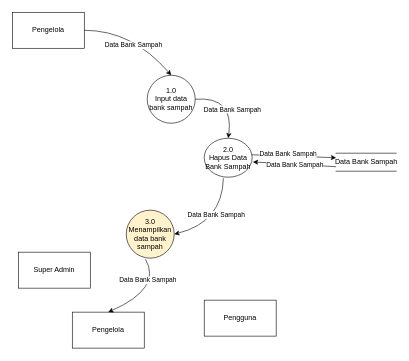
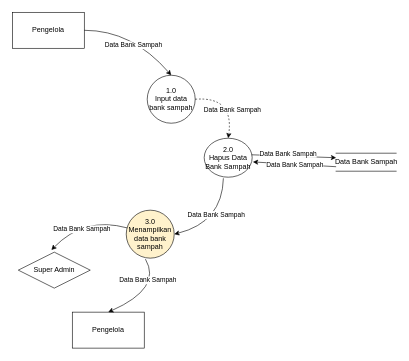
  <mxCell id="0" />
  <mxCell id="1" parent="0" />
  <mxCell id="2" value="Pengelola" style="rounded=0;whiteSpace=wrap;html=1;" vertex="1" parent="1"><mxGeometry x="20" y="20" width="120" height="60" as="geometry" /></mxCell>
  <mxCell id="3" value="1.0&lt;br&gt;Input data bank sampah" style="ellipse;whiteSpace=wrap;html=1;aspect=fixed;" vertex="1" parent="1"><mxGeometry x="245" y="125" width="80" height="80" as="geometry" /></mxCell>
  <mxCell id="4" value="" style="curved=1;endArrow=classic;html=1;rounded=0;exitX=1;exitY=0.5;exitDx=0;exitDy=0;entryX=0.5;entryY=0;entryDx=0;entryDy=0;" edge="1" parent="1" source="2" target="3"><mxGeometry width="50" height="50" relative="1" as="geometry"><mxPoint x="310" y="210" as="sourcePoint" /><mxPoint x="360" y="160" as="targetPoint" /><Array as="points"><mxPoint x="220" y="50" /></Array></mxGeometry></mxCell>
  <mxCell id="5" value="Data Bank Sampah" style="edgeLabel;html=1;align=center;verticalAlign=middle;resizable=0;points=[];" vertex="1" connectable="0" parent="4"><mxGeometry x="0.109" y="-15" relative="1" as="geometry"><mxPoint as="offset" /></mxGeometry></mxCell>
- <mxCell id="6" value="" style="curved=1;endArrow=classic;html=1;rounded=0;exitX=1;exitY=0.5;exitDx=0;exitDy=0;entryX=0.5;entryY=0;entryDx=0;entryDy=0;" edge="1" parent="1" source="3" target="8"><mxGeometry width="50" height="50" relative="1" as="geometry"><mxPoint x="310" y="230" as="sourcePoint" /><mxPoint x="430" y="90" as="targetPoint" /><Array as="points"><mxPoint x="390" y="160" /></Array></mxGeometry></mxCell>
+ <mxCell id="6" value="" style="curved=1;endArrow=classic;html=1;rounded=0;exitX=1;exitY=0.5;exitDx=0;exitDy=0;entryX=0.5;entryY=0;entryDx=0;entryDy=0;dashed=1;" edge="1" parent="1" source="3" target="8"><mxGeometry width="50" height="50" relative="1" as="geometry"><mxPoint x="310" y="230" as="sourcePoint" /><mxPoint x="430" y="90" as="targetPoint" /><Array as="points"><mxPoint x="390" y="160" /></Array></mxGeometry></mxCell>
  <mxCell id="7" value="Data Bank Sampah" style="edgeLabel;html=1;align=center;verticalAlign=middle;resizable=0;points=[];" vertex="1" connectable="0" parent="6"><mxGeometry x="-0.264" y="-13" relative="1" as="geometry"><mxPoint x="11" y="7" as="offset" /></mxGeometry></mxCell>
  <mxCell id="8" value="2.0&lt;br&gt;Hapus Data Bank Sampah" style="ellipse;whiteSpace=wrap;html=1;aspect=fixed;" vertex="1" parent="1"><mxGeometry x="340" y="230" width="80" height="65" as="geometry" /></mxCell>
  <mxCell id="9" value="Data Bank Sampah" style="html=1;dashed=0;whitespace=wrap;shape=partialRectangle;right=0;left=0;" vertex="1" parent="1"><mxGeometry x="560" y="255" width="100" height="30" as="geometry" /></mxCell>
  <mxCell id="10" value="" style="endArrow=classic;html=1;rounded=0;entryX=0;entryY=0.25;entryDx=0;entryDy=0;exitX=0.988;exitY=0.425;exitDx=0;exitDy=0;exitPerimeter=0;" edge="1" parent="1" source="8" target="9"><mxGeometry width="50" height="50" relative="1" as="geometry"><mxPoint x="270" y="290" as="sourcePoint" /><mxPoint x="320" y="240" as="targetPoint" /></mxGeometry></mxCell>
  <mxCell id="11" value="Data Bank Sampah" style="edgeLabel;html=1;align=center;verticalAlign=middle;resizable=0;points=[];" vertex="1" connectable="0" parent="10"><mxGeometry x="-0.367" y="-1" relative="1" as="geometry"><mxPoint x="16" y="-5" as="offset" /></mxGeometry></mxCell>
  <mxCell id="12" value="" style="endArrow=classic;html=1;rounded=0;exitX=0;exitY=0.75;exitDx=0;exitDy=0;entryX=1.015;entryY=0.608;entryDx=0;entryDy=0;entryPerimeter=0;" edge="1" parent="1" source="9" target="8"><mxGeometry width="50" height="50" relative="1" as="geometry"><mxPoint x="450" y="290" as="sourcePoint" /><mxPoint x="500" y="240" as="targetPoint" /></mxGeometry></mxCell>
  <mxCell id="13" value="Data Bank Sampah" style="edgeLabel;html=1;align=center;verticalAlign=middle;resizable=0;points=[];" vertex="1" connectable="0" parent="12"><mxGeometry x="0.28" y="1" relative="1" as="geometry"><mxPoint x="19" as="offset" /></mxGeometry></mxCell>
  <mxCell id="14" value="3.0&lt;br&gt;Menampilkan data bank sampah" style="ellipse;whiteSpace=wrap;html=1;aspect=fixed;fillColor=#fff2cc;" vertex="1" parent="1"><mxGeometry x="210" y="350" width="80" height="80" as="geometry" /></mxCell>
  <mxCell id="15" value="" style="curved=1;endArrow=classic;html=1;rounded=0;exitX=0.4;exitY=1.028;exitDx=0;exitDy=0;exitPerimeter=0;entryX=1;entryY=0.5;entryDx=0;entryDy=0;" edge="1" parent="1" source="8" target="14"><mxGeometry width="50" height="50" relative="1" as="geometry"><mxPoint x="400" y="360" as="sourcePoint" /><mxPoint x="450" y="310" as="targetPoint" /><Array as="points"><mxPoint x="370" y="370" /></Array></mxGeometry></mxCell>
  <mxCell id="16" value="Data Bank Sampah" style="edgeLabel;html=1;align=center;verticalAlign=middle;resizable=0;points=[];" vertex="1" connectable="0" parent="15"><mxGeometry x="0.023" y="-15" relative="1" as="geometry"><mxPoint as="offset" /></mxGeometry></mxCell>
- <mxCell id="17" value="Pengguna" style="rounded=0;whiteSpace=wrap;html=1;" vertex="1" parent="1"><mxGeometry x="340" y="500" width="120" height="60" as="geometry" /></mxCell>
  <mxCell id="18" value="Pengelola" style="rounded=0;whiteSpace=wrap;html=1;" vertex="1" parent="1"><mxGeometry x="120" y="520" width="120" height="60" as="geometry" /></mxCell>
- <mxCell id="19" value="Super Admin" style="rounded=0;whiteSpace=wrap;html=1;" vertex="1" parent="1"><mxGeometry x="30" y="420" width="120" height="60" as="geometry" /></mxCell>
+ <mxCell id="19" value="Super Admin" style="rhombus;whiteSpace=wrap;html=1;" vertex="1" parent="1"><mxGeometry x="30" y="420" width="120" height="60" as="geometry" /></mxCell>
+ <mxCell id="20" value="" style="curved=1;endArrow=classic;html=1;rounded=0;entryX=0.46;entryY=-0.06;entryDx=0;entryDy=0;entryPerimeter=0;" edge="1" parent="1" source="14" target="19"><mxGeometry width="50" height="50" relative="1" as="geometry"><mxPoint x="290" y="450" as="sourcePoint" /><mxPoint x="340" y="400" as="targetPoint" /><Array as="points"><mxPoint x="140" y="360" /></Array></mxGeometry></mxCell>
+ <mxCell id="21" value="Data Bank Sampah" style="edgeLabel;html=1;align=center;verticalAlign=middle;resizable=0;points=[];" vertex="1" connectable="0" parent="20"><mxGeometry x="0.224" y="12" relative="1" as="geometry"><mxPoint as="offset" /></mxGeometry></mxCell>
  <mxCell id="22" value="" style="curved=1;endArrow=classic;html=1;rounded=0;exitX=0.4;exitY=1.02;exitDx=0;exitDy=0;exitPerimeter=0;entryX=0.5;entryY=0;entryDx=0;entryDy=0;" edge="1" parent="1" source="14" target="18"><mxGeometry width="50" height="50" relative="1" as="geometry"><mxPoint x="290" y="450" as="sourcePoint" /><mxPoint x="340" y="400" as="targetPoint" /><Array as="points"><mxPoint x="270" y="480" /></Array></mxGeometry></mxCell>
  <mxCell id="23" value="Data Bank Sampah" style="edgeLabel;html=1;align=center;verticalAlign=middle;resizable=0;points=[];" vertex="1" connectable="0" parent="22"><mxGeometry x="-0.585" y="-15" relative="1" as="geometry"><mxPoint as="offset" /></mxGeometry></mxCell>
